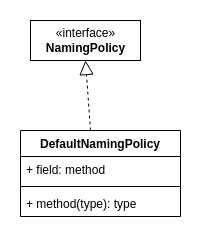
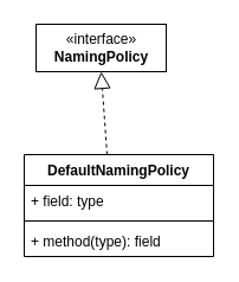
  <mxCell id="0" />
  <mxCell id="1" parent="0" />
  <mxCell id="2" value="«interface»&lt;br&gt;&lt;b&gt;NamingPolicy&lt;/b&gt;" style="html=1;" vertex="1" parent="1"><mxGeometry x="30" y="20" width="110" height="40" as="geometry" /></mxCell>
  <mxCell id="3" value="DefaultNamingPolicy" style="swimlane;fontStyle=1;align=center;verticalAlign=top;childLayout=stackLayout;horizontal=1;startSize=26;horizontalStack=0;resizeParent=1;resizeParentMax=0;resizeLast=0;collapsible=1;marginBottom=0;" vertex="1" parent="1"><mxGeometry x="20" y="130" width="160" height="86" as="geometry" /></mxCell>
  <mxCell id="4" value="" style="endArrow=block;dashed=1;endFill=0;endSize=12;html=1;entryX=0.5;entryY=1;entryDx=0;entryDy=0;" edge="1" parent="3" target="2"><mxGeometry width="160" relative="1" as="geometry"><mxPoint x="70" as="sourcePoint" /><mxPoint x="230" as="targetPoint" /></mxGeometry></mxCell>
- <mxCell id="5" value="+ field: method" style="text;strokeColor=none;fillColor=none;align=left;verticalAlign=top;spacingLeft=4;spacingRight=4;overflow=hidden;rotatable=0;points=[[0,0.5],[1,0.5]];portConstraint=eastwest;" vertex="1" parent="3"><mxGeometry y="26" width="160" height="26" as="geometry" /></mxCell>
+ <mxCell id="5" value="+ field: type" style="text;strokeColor=none;fillColor=none;align=left;verticalAlign=top;spacingLeft=4;spacingRight=4;overflow=hidden;rotatable=0;points=[[0,0.5],[1,0.5]];portConstraint=eastwest;" vertex="1" parent="3"><mxGeometry y="26" width="160" height="26" as="geometry" /></mxCell>
  <mxCell id="6" value="" style="line;strokeWidth=1;fillColor=none;align=left;verticalAlign=middle;spacingTop=-1;spacingLeft=3;spacingRight=3;rotatable=0;labelPosition=right;points=[];portConstraint=eastwest;" vertex="1" parent="3"><mxGeometry y="52" width="160" height="8" as="geometry" /></mxCell>
- <mxCell id="7" value="+ method(type): type" style="text;strokeColor=none;fillColor=none;align=left;verticalAlign=top;spacingLeft=4;spacingRight=4;overflow=hidden;rotatable=0;points=[[0,0.5],[1,0.5]];portConstraint=eastwest;" vertex="1" parent="3"><mxGeometry y="60" width="160" height="26" as="geometry" /></mxCell>
+ <mxCell id="7" value="+ method(type): field" style="text;strokeColor=none;fillColor=none;align=left;verticalAlign=top;spacingLeft=4;spacingRight=4;overflow=hidden;rotatable=0;points=[[0,0.5],[1,0.5]];portConstraint=eastwest;" vertex="1" parent="3"><mxGeometry y="60" width="160" height="26" as="geometry" /></mxCell>
